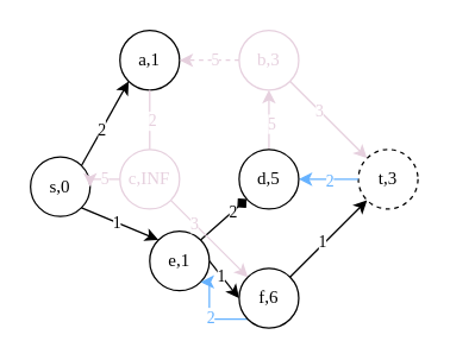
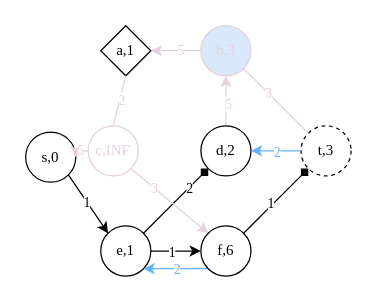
  <mxCell id="0" />
  <mxCell id="1" parent="0" />
- <mxCell id="2" style="rounded=0;orthogonalLoop=1;jettySize=auto;html=1;exitX=1;exitY=0;exitDx=0;exitDy=0;entryX=0;entryY=1;entryDx=0;entryDy=0;fontFamily=Verdana;" parent="1" source="6" target="12" edge="1"><mxGeometry relative="1" as="geometry" /></mxCell>
- <mxCell id="3" value="2" style="edgeLabel;html=1;align=center;verticalAlign=middle;resizable=0;points=[];fontFamily=Verdana;" parent="2" vertex="1" connectable="0"><mxGeometry x="-0.132" relative="1" as="geometry"><mxPoint as="offset" /></mxGeometry></mxCell>
  <mxCell id="4" style="edgeStyle=none;rounded=0;orthogonalLoop=1;jettySize=auto;html=1;exitX=1;exitY=1;exitDx=0;exitDy=0;entryX=0;entryY=0;entryDx=0;entryDy=0;fontFamily=Verdana;" parent="1" source="6" target="11" edge="1"><mxGeometry relative="1" as="geometry" /></mxCell>
  <mxCell id="5" value="1" style="edgeLabel;html=1;align=center;verticalAlign=middle;resizable=0;points=[];fontFamily=Verdana;" parent="4" vertex="1" connectable="0"><mxGeometry x="-0.093" relative="1" as="geometry"><mxPoint as="offset" /></mxGeometry></mxCell>
  <mxCell id="6" value="s,0" style="ellipse;whiteSpace=wrap;html=1;aspect=fixed;fontFamily=Verdana;" parent="1" vertex="1"><mxGeometry x="20" y="105" width="40" height="40" as="geometry" /></mxCell>
  <mxCell id="7" style="edgeStyle=none;rounded=0;orthogonalLoop=1;jettySize=auto;html=1;exitX=1;exitY=0.5;exitDx=0;exitDy=0;entryX=0;entryY=0.5;entryDx=0;entryDy=0;fontFamily=Verdana;" parent="1" source="11" target="17" edge="1"><mxGeometry relative="1" as="geometry" /></mxCell>
  <mxCell id="8" value="1" style="edgeLabel;html=1;align=center;verticalAlign=middle;resizable=0;points=[];fontFamily=Verdana;" parent="7" vertex="1" connectable="0"><mxGeometry x="-0.22" relative="1" as="geometry"><mxPoint as="offset" /></mxGeometry></mxCell>
  <mxCell id="9" style="edgeStyle=none;rounded=0;orthogonalLoop=1;jettySize=auto;html=1;exitX=1;exitY=0;exitDx=0;exitDy=0;fontFamily=Verdana;endArrow=diamond;" parent="1" source="11" target="30" edge="1"><mxGeometry relative="1" as="geometry" /></mxCell>
  <mxCell id="10" value="2" style="edgeLabel;html=1;align=center;verticalAlign=middle;resizable=0;points=[];fontFamily=Verdana;" parent="9" vertex="1" connectable="0"><mxGeometry x="0.356" y="-1" relative="1" as="geometry"><mxPoint y="-1.49" as="offset" /></mxGeometry></mxCell>
- <mxCell id="11" value="e,1" style="ellipse;whiteSpace=wrap;html=1;aspect=fixed;fontFamily=Verdana;" parent="1" vertex="1"><mxGeometry x="100" y="155" width="40" height="40" as="geometry" /></mxCell>
- <mxCell id="12" value="a,1" style="ellipse;whiteSpace=wrap;html=1;aspect=fixed;fontFamily=Verdana;" parent="1" vertex="1"><mxGeometry x="80" y="20" width="40" height="40" as="geometry" /></mxCell>
- <mxCell id="13" style="edgeStyle=none;rounded=0;orthogonalLoop=1;jettySize=auto;html=1;exitX=1;exitY=0;exitDx=0;exitDy=0;entryX=0;entryY=1;entryDx=0;entryDy=0;startArrow=none;startFill=0;endArrow=classic;endFill=1;fontFamily=Verdana;" parent="1" source="17" target="18" edge="1"><mxGeometry relative="1" as="geometry" /></mxCell>
+ <mxCell id="11" value="e,1" style="ellipse;whiteSpace=wrap;html=1;aspect=fixed;fontFamily=Verdana;" parent="1" vertex="1"><mxGeometry x="80" y="180" width="40" height="40" as="geometry" /></mxCell>
+ <mxCell id="12" value="a,1" style="rhombus;whiteSpace=wrap;html=1;aspect=fixed;fontFamily=Verdana;" parent="1" vertex="1"><mxGeometry x="80" y="20" width="40" height="40" as="geometry" /></mxCell>
+ <mxCell id="13" style="edgeStyle=none;rounded=0;orthogonalLoop=1;jettySize=auto;html=1;exitX=1;exitY=0;exitDx=0;exitDy=0;entryX=0;entryY=1;entryDx=0;entryDy=0;startArrow=none;startFill=0;endArrow=diamond;endFill=1;fontFamily=Verdana;" parent="1" source="17" target="18" edge="1"><mxGeometry relative="1" as="geometry" /></mxCell>
  <mxCell id="14" value="1" style="edgeLabel;html=1;align=center;verticalAlign=middle;resizable=0;points=[];fontFamily=Verdana;" parent="13" vertex="1" connectable="0"><mxGeometry x="-0.116" y="2" relative="1" as="geometry"><mxPoint as="offset" /></mxGeometry></mxCell>
  <mxCell id="15" style="edgeStyle=orthogonalEdgeStyle;rounded=0;orthogonalLoop=1;jettySize=auto;html=1;exitX=0;exitY=1;exitDx=0;exitDy=0;entryX=1;entryY=1;entryDx=0;entryDy=0;fontFamily=Verdana;strokeColor=#66B2FF;" parent="1" source="17" target="11" edge="1"><mxGeometry relative="1" as="geometry" /></mxCell>
  <mxCell id="16" value="2" style="edgeLabel;html=1;align=center;verticalAlign=middle;resizable=0;points=[];fontFamily=Verdana;fontColor=#66B2FF;" parent="15" vertex="1" connectable="0"><mxGeometry x="-0.031" relative="1" as="geometry"><mxPoint as="offset" /></mxGeometry></mxCell>
  <mxCell id="17" value="f,6" style="ellipse;whiteSpace=wrap;html=1;aspect=fixed;fontFamily=Verdana;" parent="1" vertex="1"><mxGeometry x="160" y="180" width="40" height="40" as="geometry" /></mxCell>
  <mxCell id="18" value="t,3" style="ellipse;whiteSpace=wrap;html=1;aspect=fixed;fontFamily=Verdana;dashed=1;" parent="1" vertex="1"><mxGeometry x="240" y="100" width="40" height="40" as="geometry" /></mxCell>
  <mxCell id="19" style="edgeStyle=none;rounded=0;orthogonalLoop=1;jettySize=auto;html=1;exitX=1;exitY=1;exitDx=0;exitDy=0;entryX=0;entryY=0;entryDx=0;entryDy=0;fontFamily=Verdana;strokeColor=#E6D0DE;fontColor=#E6D0DE;" parent="1" source="25" target="17" edge="1"><mxGeometry relative="1" as="geometry" /></mxCell>
  <mxCell id="20" value="3" style="edgeLabel;html=1;align=center;verticalAlign=middle;resizable=0;points=[];fontFamily=Verdana;fontColor=#E6D0DE;" parent="19" vertex="1" connectable="0"><mxGeometry x="-0.41" relative="1" as="geometry"><mxPoint as="offset" /></mxGeometry></mxCell>
  <mxCell id="21" style="edgeStyle=none;rounded=0;orthogonalLoop=1;jettySize=auto;html=1;exitX=0.5;exitY=0;exitDx=0;exitDy=0;entryX=0.5;entryY=1;entryDx=0;entryDy=0;fontFamily=Verdana;fillColor=#f5f5f5;strokeColor=#E6D0DE;fontColor=#E6D0DE;endArrow=none;" parent="1" source="25" target="12" edge="1"><mxGeometry relative="1" as="geometry" /></mxCell>
  <mxCell id="22" value="2" style="edgeLabel;html=1;align=center;verticalAlign=middle;resizable=0;points=[];fontFamily=Verdana;fontColor=#E6D0DE;" parent="21" vertex="1" connectable="0"><mxGeometry x="0.02" y="-1" relative="1" as="geometry"><mxPoint as="offset" /></mxGeometry></mxCell>
  <mxCell id="23" style="edgeStyle=orthogonalEdgeStyle;rounded=0;orthogonalLoop=1;jettySize=auto;html=1;exitX=0;exitY=0.5;exitDx=0;exitDy=0;entryX=1;entryY=0.5;entryDx=0;entryDy=0;startArrow=none;startFill=0;endArrow=classic;endFill=1;fontFamily=Verdana;strokeColor=#E6D0DE;" parent="1" source="25" target="6" edge="1"><mxGeometry relative="1" as="geometry" /></mxCell>
  <mxCell id="24" value="5" style="edgeLabel;html=1;align=center;verticalAlign=middle;resizable=0;points=[];fontFamily=Verdana;fontColor=#E6D0DE;" parent="23" vertex="1" connectable="0"><mxGeometry x="-0.093" y="-1" relative="1" as="geometry"><mxPoint as="offset" /></mxGeometry></mxCell>
- <mxCell id="25" value="c,&lt;font&gt;INF&lt;/font&gt;" style="ellipse;whiteSpace=wrap;html=1;aspect=fixed;fontFamily=Verdana;strokeColor=#E6D0DE;fontColor=#E6D0DE;" parent="1" vertex="1"><mxGeometry x="80" y="100" width="40" height="40" as="geometry" /></mxCell>
+ <mxCell id="25" value="c,&lt;font&gt;INF&lt;/font&gt;" style="ellipse;whiteSpace=wrap;html=1;aspect=fixed;fontFamily=Verdana;strokeColor=#E6D0DE;fontColor=#E6D0DE;" parent="1" vertex="1"><mxGeometry x="70" y="100" width="40" height="40" as="geometry" /></mxCell>
  <mxCell id="26" style="edgeStyle=none;rounded=0;orthogonalLoop=1;jettySize=auto;html=1;exitX=0.5;exitY=0;exitDx=0;exitDy=0;entryX=0.5;entryY=1;entryDx=0;entryDy=0;fontFamily=Verdana;strokeColor=#E6D0DE;" parent="1" source="30" target="35" edge="1"><mxGeometry relative="1" as="geometry" /></mxCell>
  <mxCell id="27" value="5" style="edgeLabel;html=1;align=center;verticalAlign=middle;resizable=0;points=[];fontFamily=Verdana;fontColor=#E6D0DE;" parent="26" vertex="1" connectable="0"><mxGeometry x="-0.08" y="-1" relative="1" as="geometry"><mxPoint as="offset" /></mxGeometry></mxCell>
  <mxCell id="28" style="edgeStyle=none;rounded=0;orthogonalLoop=1;jettySize=auto;html=1;exitX=1;exitY=0.5;exitDx=0;exitDy=0;entryX=0;entryY=0.5;entryDx=0;entryDy=0;fontFamily=Verdana;startArrow=classic;startFill=1;endArrow=none;endFill=0;strokeColor=#66B2FF;" parent="1" source="30" target="18" edge="1"><mxGeometry relative="1" as="geometry" /></mxCell>
  <mxCell id="29" value="2" style="edgeLabel;html=1;align=center;verticalAlign=middle;resizable=0;points=[];fontFamily=Verdana;fontColor=#66B2FF;" parent="28" vertex="1" connectable="0"><mxGeometry x="-0.4" y="1" relative="1" as="geometry"><mxPoint x="8" y="1" as="offset" /></mxGeometry></mxCell>
- <mxCell id="30" value="d,5" style="ellipse;whiteSpace=wrap;html=1;aspect=fixed;fontFamily=Verdana;" parent="1" vertex="1"><mxGeometry x="160" y="100" width="40" height="40" as="geometry" /></mxCell>
- <mxCell id="31" style="edgeStyle=none;rounded=0;orthogonalLoop=1;jettySize=auto;html=1;exitX=1;exitY=1;exitDx=0;exitDy=0;entryX=0;entryY=0;entryDx=0;entryDy=0;fontFamily=Verdana;strokeColor=#E6D0DE;" parent="1" source="35" target="18" edge="1"><mxGeometry relative="1" as="geometry" /></mxCell>
+ <mxCell id="30" value="d,2" style="ellipse;whiteSpace=wrap;html=1;aspect=fixed;fontFamily=Verdana;" parent="1" vertex="1"><mxGeometry x="160" y="100" width="40" height="40" as="geometry" /></mxCell>
+ <mxCell id="31" style="edgeStyle=none;rounded=0;orthogonalLoop=1;jettySize=auto;html=1;exitX=1;exitY=1;exitDx=0;exitDy=0;entryX=0;entryY=0;entryDx=0;entryDy=0;fontFamily=Verdana;strokeColor=#E6D0DE;endArrow=none;" parent="1" source="35" target="18" edge="1"><mxGeometry relative="1" as="geometry" /></mxCell>
  <mxCell id="32" value="3" style="edgeLabel;html=1;align=center;verticalAlign=middle;resizable=0;points=[];fontFamily=Verdana;fontColor=#E6D0DE;" parent="31" vertex="1" connectable="0"><mxGeometry x="-0.255" relative="1" as="geometry"><mxPoint as="offset" /></mxGeometry></mxCell>
- <mxCell id="33" style="edgeStyle=orthogonalEdgeStyle;rounded=0;orthogonalLoop=1;jettySize=auto;html=1;exitX=0;exitY=0.5;exitDx=0;exitDy=0;entryX=1;entryY=0.5;entryDx=0;entryDy=0;fontFamily=Verdana;strokeColor=#E6D0DE;dashed=1;" parent="1" source="35" target="12" edge="1"><mxGeometry relative="1" as="geometry" /></mxCell>
+ <mxCell id="33" style="edgeStyle=orthogonalEdgeStyle;rounded=0;orthogonalLoop=1;jettySize=auto;html=1;exitX=0;exitY=0.5;exitDx=0;exitDy=0;entryX=1;entryY=0.5;entryDx=0;entryDy=0;fontFamily=Verdana;strokeColor=#E6D0DE;" parent="1" source="35" target="12" edge="1"><mxGeometry relative="1" as="geometry" /></mxCell>
  <mxCell id="34" value="5" style="edgeLabel;html=1;align=center;verticalAlign=middle;resizable=0;points=[];fontFamily=Verdana;fontColor=#E6D0DE;" parent="33" vertex="1" connectable="0"><mxGeometry x="-0.17" y="-1" relative="1" as="geometry"><mxPoint as="offset" /></mxGeometry></mxCell>
- <mxCell id="35" value="b,&lt;font&gt;3&lt;/font&gt;" style="ellipse;whiteSpace=wrap;html=1;aspect=fixed;fontFamily=Verdana;strokeColor=#E6D0DE;fontColor=#E6D0DE;" parent="1" vertex="1"><mxGeometry x="160" y="20" width="40" height="40" as="geometry" /></mxCell>
+ <mxCell id="35" value="b,&lt;font&gt;3&lt;/font&gt;" style="ellipse;whiteSpace=wrap;html=1;aspect=fixed;fontFamily=Verdana;strokeColor=#E6D0DE;fontColor=#E6D0DE;fillColor=#dae8fc;" parent="1" vertex="1"><mxGeometry x="160" y="20" width="40" height="40" as="geometry" /></mxCell>
